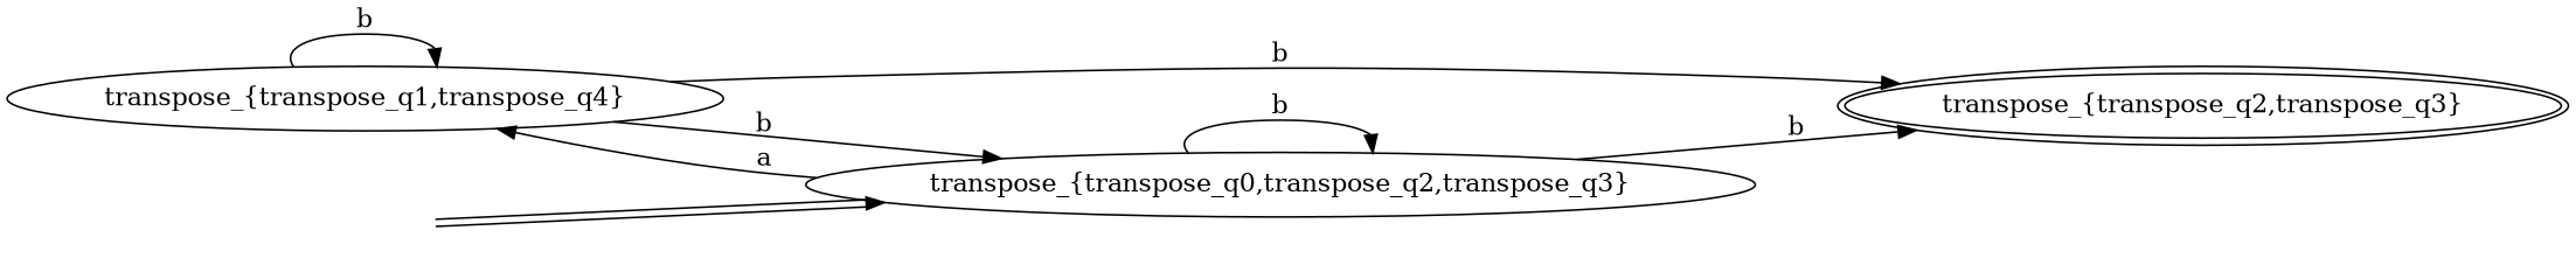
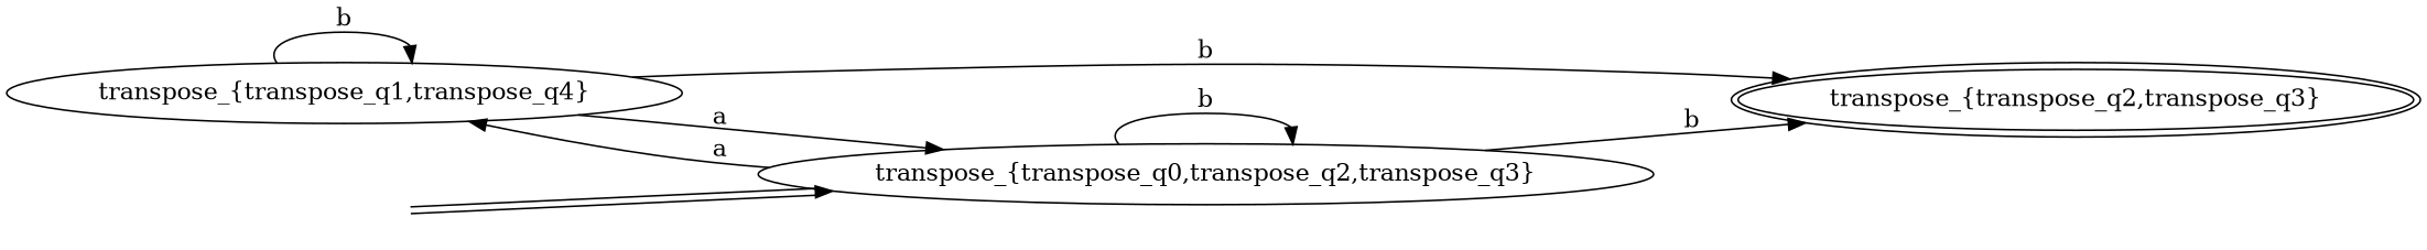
  digraph {
    rankdir=LR
    n1 [label="transpose_{transpose_q2,transpose_q3}" peripheries=2]
    n2 [label="transpose_{transpose_q1,transpose_q4}"]
    n3 [label="transpose_{transpose_q0,transpose_q2,transpose_q3}"]
    start2 [style=invis]
    n2 -> n1 [label=b]
    n2 -> n2 [label=b]
-   n2 -> n3 [label=b]
+   n2 -> n3 [label=a]
    n3 -> n1 [label=b]
    n3 -> n2 [label=a]
    n3 -> n3 [label=b]
    start2 -> n3 [color="black:white:black"]
  }
